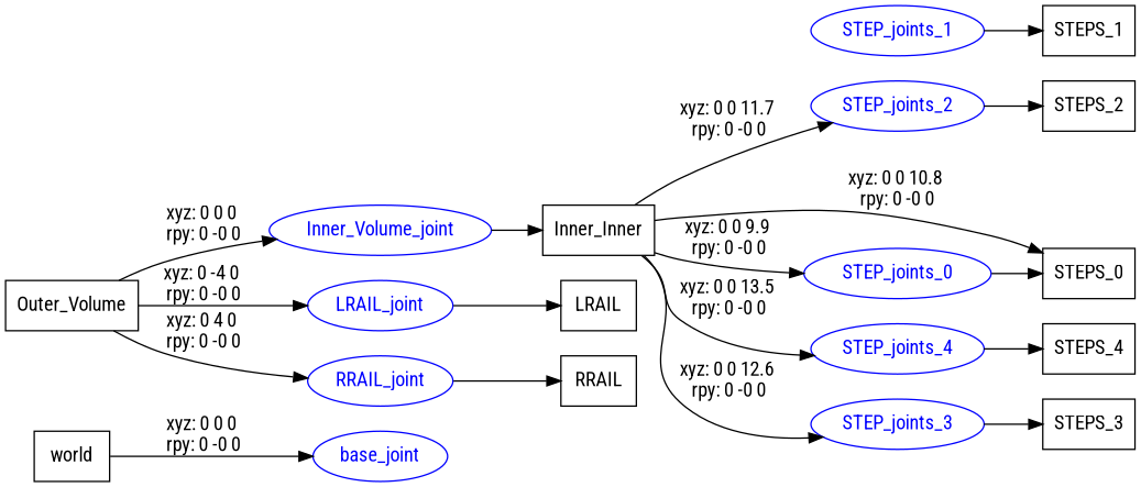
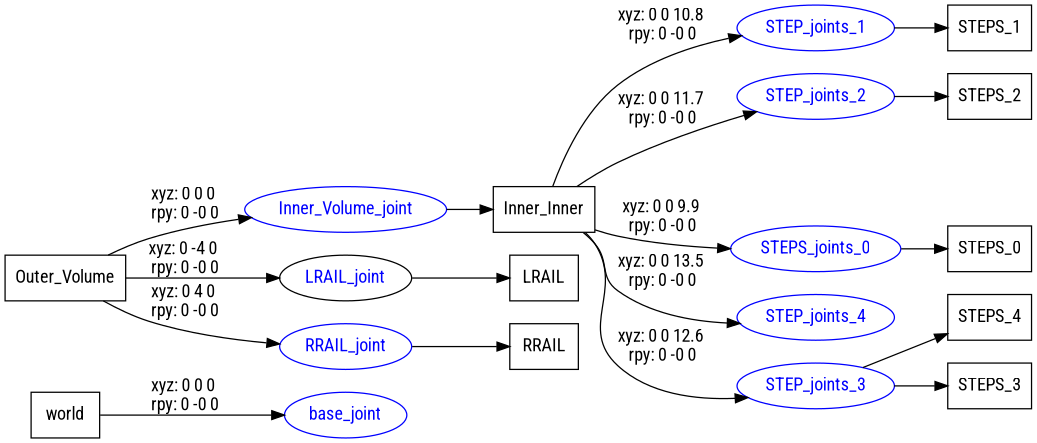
  digraph {
    fontname="Roboto Condensed"
    rankdir=LR
    node [fontname="Roboto Condensed" shape=box]
    edge [fontname="Roboto Condensed"]
    n1 [label=world]
    base_joint [color=blue fontcolor=blue shape=ellipse]
    n3 [label=Outer_Volume]
    Inner_Volume_joint [color=blue fontcolor=blue shape=ellipse]
-   LRAIL_joint [color=blue fontcolor=blue shape=ellipse]
+   LRAIL_joint [color=black fontcolor=blue shape=ellipse]
    RRAIL_joint [color=blue fontcolor=blue shape=ellipse]
    n7 [label=Inner_Inner]
    n8 [label=LRAIL]
    n9 [label=RRAIL]
-   STEP_joints_0 [color=blue fontcolor=blue shape=ellipse]
+   STEP_joints_0 [color=blue fontcolor=blue shape=ellipse label=STEPS_joints_0]
    STEP_joints_1 [color=blue fontcolor=blue shape=ellipse]
    STEP_joints_2 [color=blue fontcolor=blue shape=ellipse]
    STEP_joints_3 [color=blue fontcolor=blue shape=ellipse]
    STEP_joints_4 [color=blue fontcolor=blue shape=ellipse]
    n15 [label=STEPS_0]
    n16 [label=STEPS_1]
    n17 [label=STEPS_2]
    n18 [label=STEPS_3]
    n19 [label=STEPS_4]
    n1 -> base_joint [label="xyz: 0 0 0 \nrpy: 0 -0 0"]
    n3 -> Inner_Volume_joint [label="xyz: 0 0 0 \nrpy: 0 -0 0"]
    n3 -> LRAIL_joint [label="xyz: 0 -4 0 \nrpy: 0 -0 0"]
    n3 -> RRAIL_joint [label="xyz: 0 4 0 \nrpy: 0 -0 0"]
    Inner_Volume_joint -> n7
    LRAIL_joint -> n8
    RRAIL_joint -> n9
    n7 -> STEP_joints_0 [label="xyz: 0 0 9.9 \nrpy: 0 -0 0"]
-   n7 -> n15 [label="xyz: 0 0 10.8 \nrpy: 0 -0 0"]
+   n7 -> STEP_joints_1 [label="xyz: 0 0 10.8 \nrpy: 0 -0 0"]
    n7 -> STEP_joints_2 [label="xyz: 0 0 11.7 \nrpy: 0 -0 0"]
    n7 -> STEP_joints_3 [label="xyz: 0 0 12.6 \nrpy: 0 -0 0"]
    n7 -> STEP_joints_4 [label="xyz: 0 0 13.5 \nrpy: 0 -0 0"]
    STEP_joints_0 -> n15
    STEP_joints_1 -> n16
    STEP_joints_2 -> n17
    STEP_joints_3 -> n18
-   STEP_joints_4 -> n19
+   STEP_joints_3 -> n19
  }
